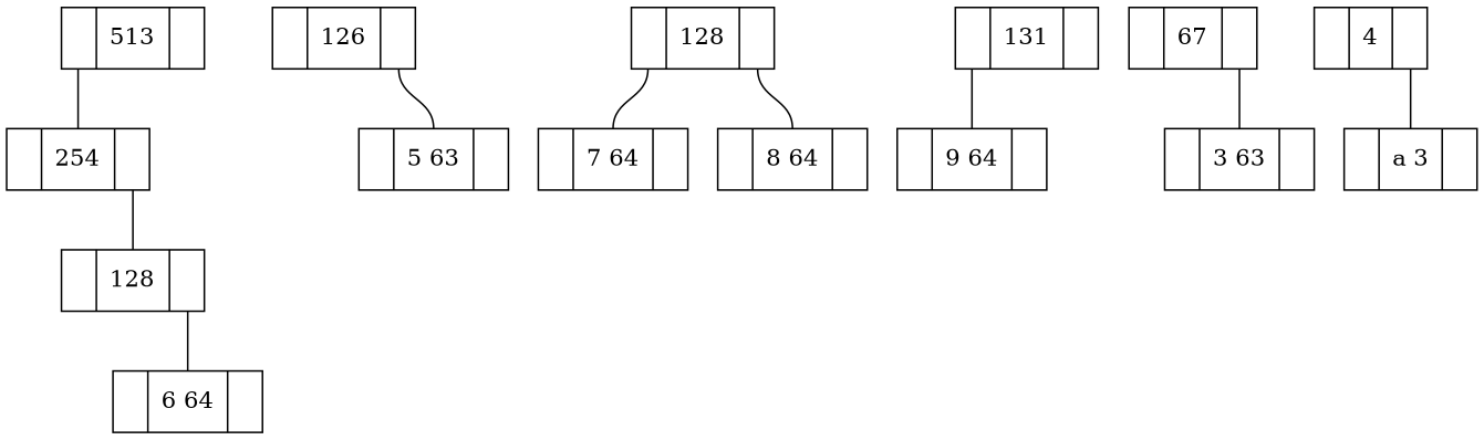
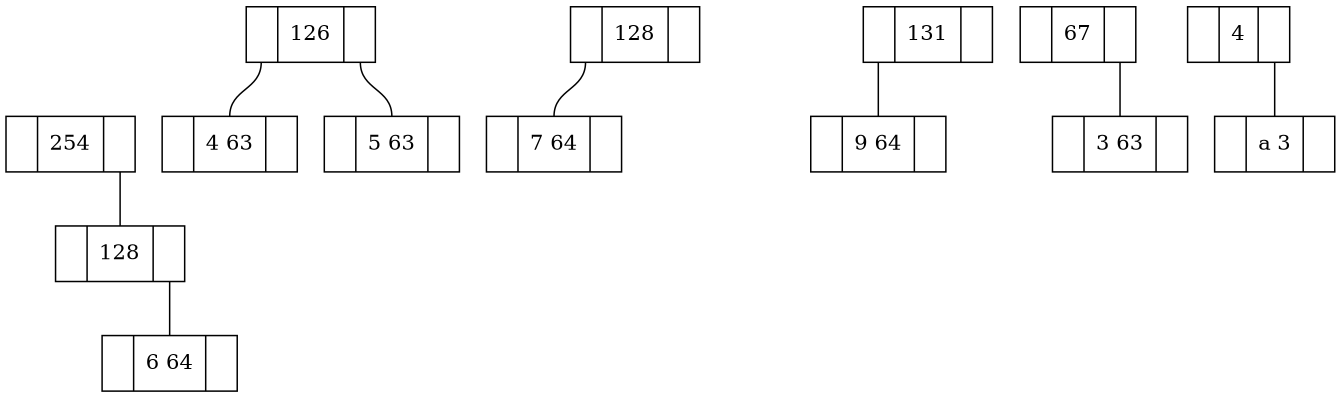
  graph {
    node [shape=record]
    edge [headport=f1 tailport=f2]
-   n1 [label="<f0> |<f1>   513|<f2> "]
    n2 [label="<f0> |<f1>   254|<f2> "]
    n3 [label="<f0> |<f1>   128|<f2> "]
    n4 [label="<f0> |<f1>   126|<f2> "]
+   n5 [label="<f0> |<f1> 4 63|<f2> "]
    n6 [label="<f0> |<f1> 5 63|<f2> "]
    n7 [label="<f0> |<f1> 6 64|<f2> "]
    n8 [label="<f0> |<f1>   128|<f2> "]
    n9 [label="<f0> |<f1> 7 64|<f2> "]
-   n10 [label="<f0> |<f1> 8 64|<f2> "]
    n11 [label="<f0> |<f1>   131|<f2> "]
    n12 [label="<f0> |<f1> 9 64|<f2> "]
    n13 [label="<f0> |<f1>   67|<f2> "]
    n14 [label="<f0> |<f1> 3 63|<f2> "]
    n15 [label="<f0> |<f1>   4|<f2> "]
    n16 [label="<f0> |<f1> a 3|<f2> "]
-   n1 -- n2 [tailport=f0]
    n2 -- n3
    n3 -- n7
+   n4 -- n5 [tailport=f0]
    n4 -- n6
    n8 -- n9 [tailport=f0]
-   n8 -- n10
    n11 -- n12 [tailport=f0]
    n13 -- n14
    n15 -- n16
  }
